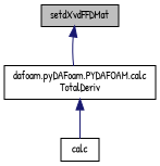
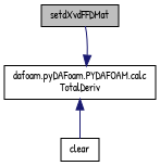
  digraph {
    fontname="Patrick Hand"
    rankdir=TB
    node [color=black fontname="Patrick Hand" fontsize=10 shape=record]
    edge [color=midnightblue dir=back fontname="Patrick Hand" fontsize=10 labelfontname=Helvetica labelfontsize=10 style=solid]
    n1 [fillcolor=grey75 fontcolor=black height=0.2 label=setdXvdFFDMat style=filled width=0.4]
    n2 [height=0.2 label="dafoam.pyDAFoam.PYDAFOAM.calc\lTotalDeriv" width=0.4]
-   n3 [height=0.2 label=calc width=0.4]
-   n1 -> n2
+   n3 [height=0.2 label=clear width=0.4]
+   n2 -> n1
    n2 -> n3
  }
